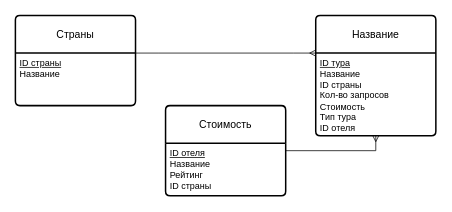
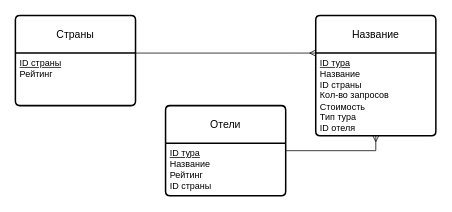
  <mxCell id="0" />
  <mxCell id="1" parent="0" />
  <mxCell id="2" value="Название" style="swimlane;childLayout=stackLayout;horizontal=1;startSize=50;horizontalStack=0;rounded=1;fontSize=14;fontStyle=0;strokeWidth=2;resizeParent=0;resizeLast=1;shadow=0;dashed=0;align=center;arcSize=4;whiteSpace=wrap;html=1;" vertex="1" parent="1"><mxGeometry x="420" y="20" width="160" height="160" as="geometry" /></mxCell>
  <mxCell id="3" value="&lt;u&gt;ID тура&lt;/u&gt;&lt;div&gt;Название&lt;/div&gt;&lt;div&gt;ID страны&lt;/div&gt;&lt;div&gt;Кол-во запросов&lt;/div&gt;&lt;div&gt;Стоимость&lt;/div&gt;&lt;div&gt;Тип тура&lt;/div&gt;&lt;div&gt;ID отеля&lt;/div&gt;" style="align=left;strokeColor=none;fillColor=none;spacingLeft=4;fontSize=12;verticalAlign=top;resizable=0;rotatable=0;part=1;html=1;" vertex="1" parent="2"><mxGeometry y="50" width="160" height="110" as="geometry" /></mxCell>
- <mxCell id="4" value="Стоимость" style="swimlane;childLayout=stackLayout;horizontal=1;startSize=50;horizontalStack=0;rounded=1;fontSize=14;fontStyle=0;strokeWidth=2;resizeParent=0;resizeLast=1;shadow=0;dashed=0;align=center;arcSize=4;whiteSpace=wrap;html=1;" vertex="1" parent="1"><mxGeometry x="220" y="140" width="160" height="120" as="geometry" /></mxCell>
- <mxCell id="5" value="&lt;u&gt;ID отеля&lt;/u&gt;&lt;div&gt;Название&lt;/div&gt;&lt;div&gt;Рейтинг&lt;/div&gt;&lt;div&gt;ID страны&lt;/div&gt;" style="align=left;strokeColor=none;fillColor=none;spacingLeft=4;fontSize=12;verticalAlign=top;resizable=0;rotatable=0;part=1;html=1;" vertex="1" parent="4"><mxGeometry y="50" width="160" height="70" as="geometry" /></mxCell>
+ <mxCell id="4" value="Отели" style="swimlane;childLayout=stackLayout;horizontal=1;startSize=50;horizontalStack=0;rounded=1;fontSize=14;fontStyle=0;strokeWidth=2;resizeParent=0;resizeLast=1;shadow=0;dashed=0;align=center;arcSize=4;whiteSpace=wrap;html=1;" vertex="1" parent="1"><mxGeometry x="220" y="140" width="160" height="120" as="geometry" /></mxCell>
+ <mxCell id="5" value="&lt;u&gt;ID тура&lt;/u&gt;&lt;div&gt;Название&lt;/div&gt;&lt;div&gt;Рейтинг&lt;/div&gt;&lt;div&gt;ID страны&lt;/div&gt;" style="align=left;strokeColor=none;fillColor=none;spacingLeft=4;fontSize=12;verticalAlign=top;resizable=0;rotatable=0;part=1;html=1;" vertex="1" parent="4"><mxGeometry y="50" width="160" height="70" as="geometry" /></mxCell>
  <mxCell id="6" value="Страны" style="swimlane;childLayout=stackLayout;horizontal=1;startSize=50;horizontalStack=0;rounded=1;fontSize=14;fontStyle=0;strokeWidth=2;resizeParent=0;resizeLast=1;shadow=0;dashed=0;align=center;arcSize=4;whiteSpace=wrap;html=1;" vertex="1" parent="1"><mxGeometry x="20" y="20" width="160" height="120" as="geometry" /></mxCell>
- <mxCell id="7" value="&lt;u&gt;ID страны&lt;/u&gt;&lt;div&gt;Название&lt;/div&gt;" style="align=left;strokeColor=none;fillColor=none;spacingLeft=4;fontSize=12;verticalAlign=top;resizable=0;rotatable=0;part=1;html=1;" vertex="1" parent="6"><mxGeometry y="50" width="160" height="70" as="geometry" /></mxCell>
+ <mxCell id="7" value="&lt;u&gt;ID страны&lt;/u&gt;&lt;div&gt;Рейтинг&lt;/div&gt;" style="align=left;strokeColor=none;fillColor=none;spacingLeft=4;fontSize=12;verticalAlign=top;resizable=0;rotatable=0;part=1;html=1;" vertex="1" parent="6"><mxGeometry y="50" width="160" height="70" as="geometry" /></mxCell>
  <mxCell id="8" value="" style="edgeStyle=entityRelationEdgeStyle;fontSize=12;html=1;endArrow=ERmany;rounded=0;exitX=1;exitY=0;exitDx=0;exitDy=0;entryX=0;entryY=0;entryDx=0;entryDy=0;" edge="1" parent="1" source="7" target="3"><mxGeometry width="100" height="100" relative="1" as="geometry"><mxPoint x="60" y="370" as="sourcePoint" /><mxPoint x="160" y="270" as="targetPoint" /></mxGeometry></mxCell>
  <mxCell id="9" value="" style="edgeStyle=orthogonalEdgeStyle;fontSize=12;html=1;endArrow=ERmany;rounded=0;exitX=1;exitY=0.5;exitDx=0;exitDy=0;entryX=0.5;entryY=1;entryDx=0;entryDy=0;" edge="1" parent="1" source="4" target="3"><mxGeometry width="100" height="100" relative="1" as="geometry"><mxPoint x="450" y="340" as="sourcePoint" /><mxPoint x="550" y="240" as="targetPoint" /></mxGeometry></mxCell>
